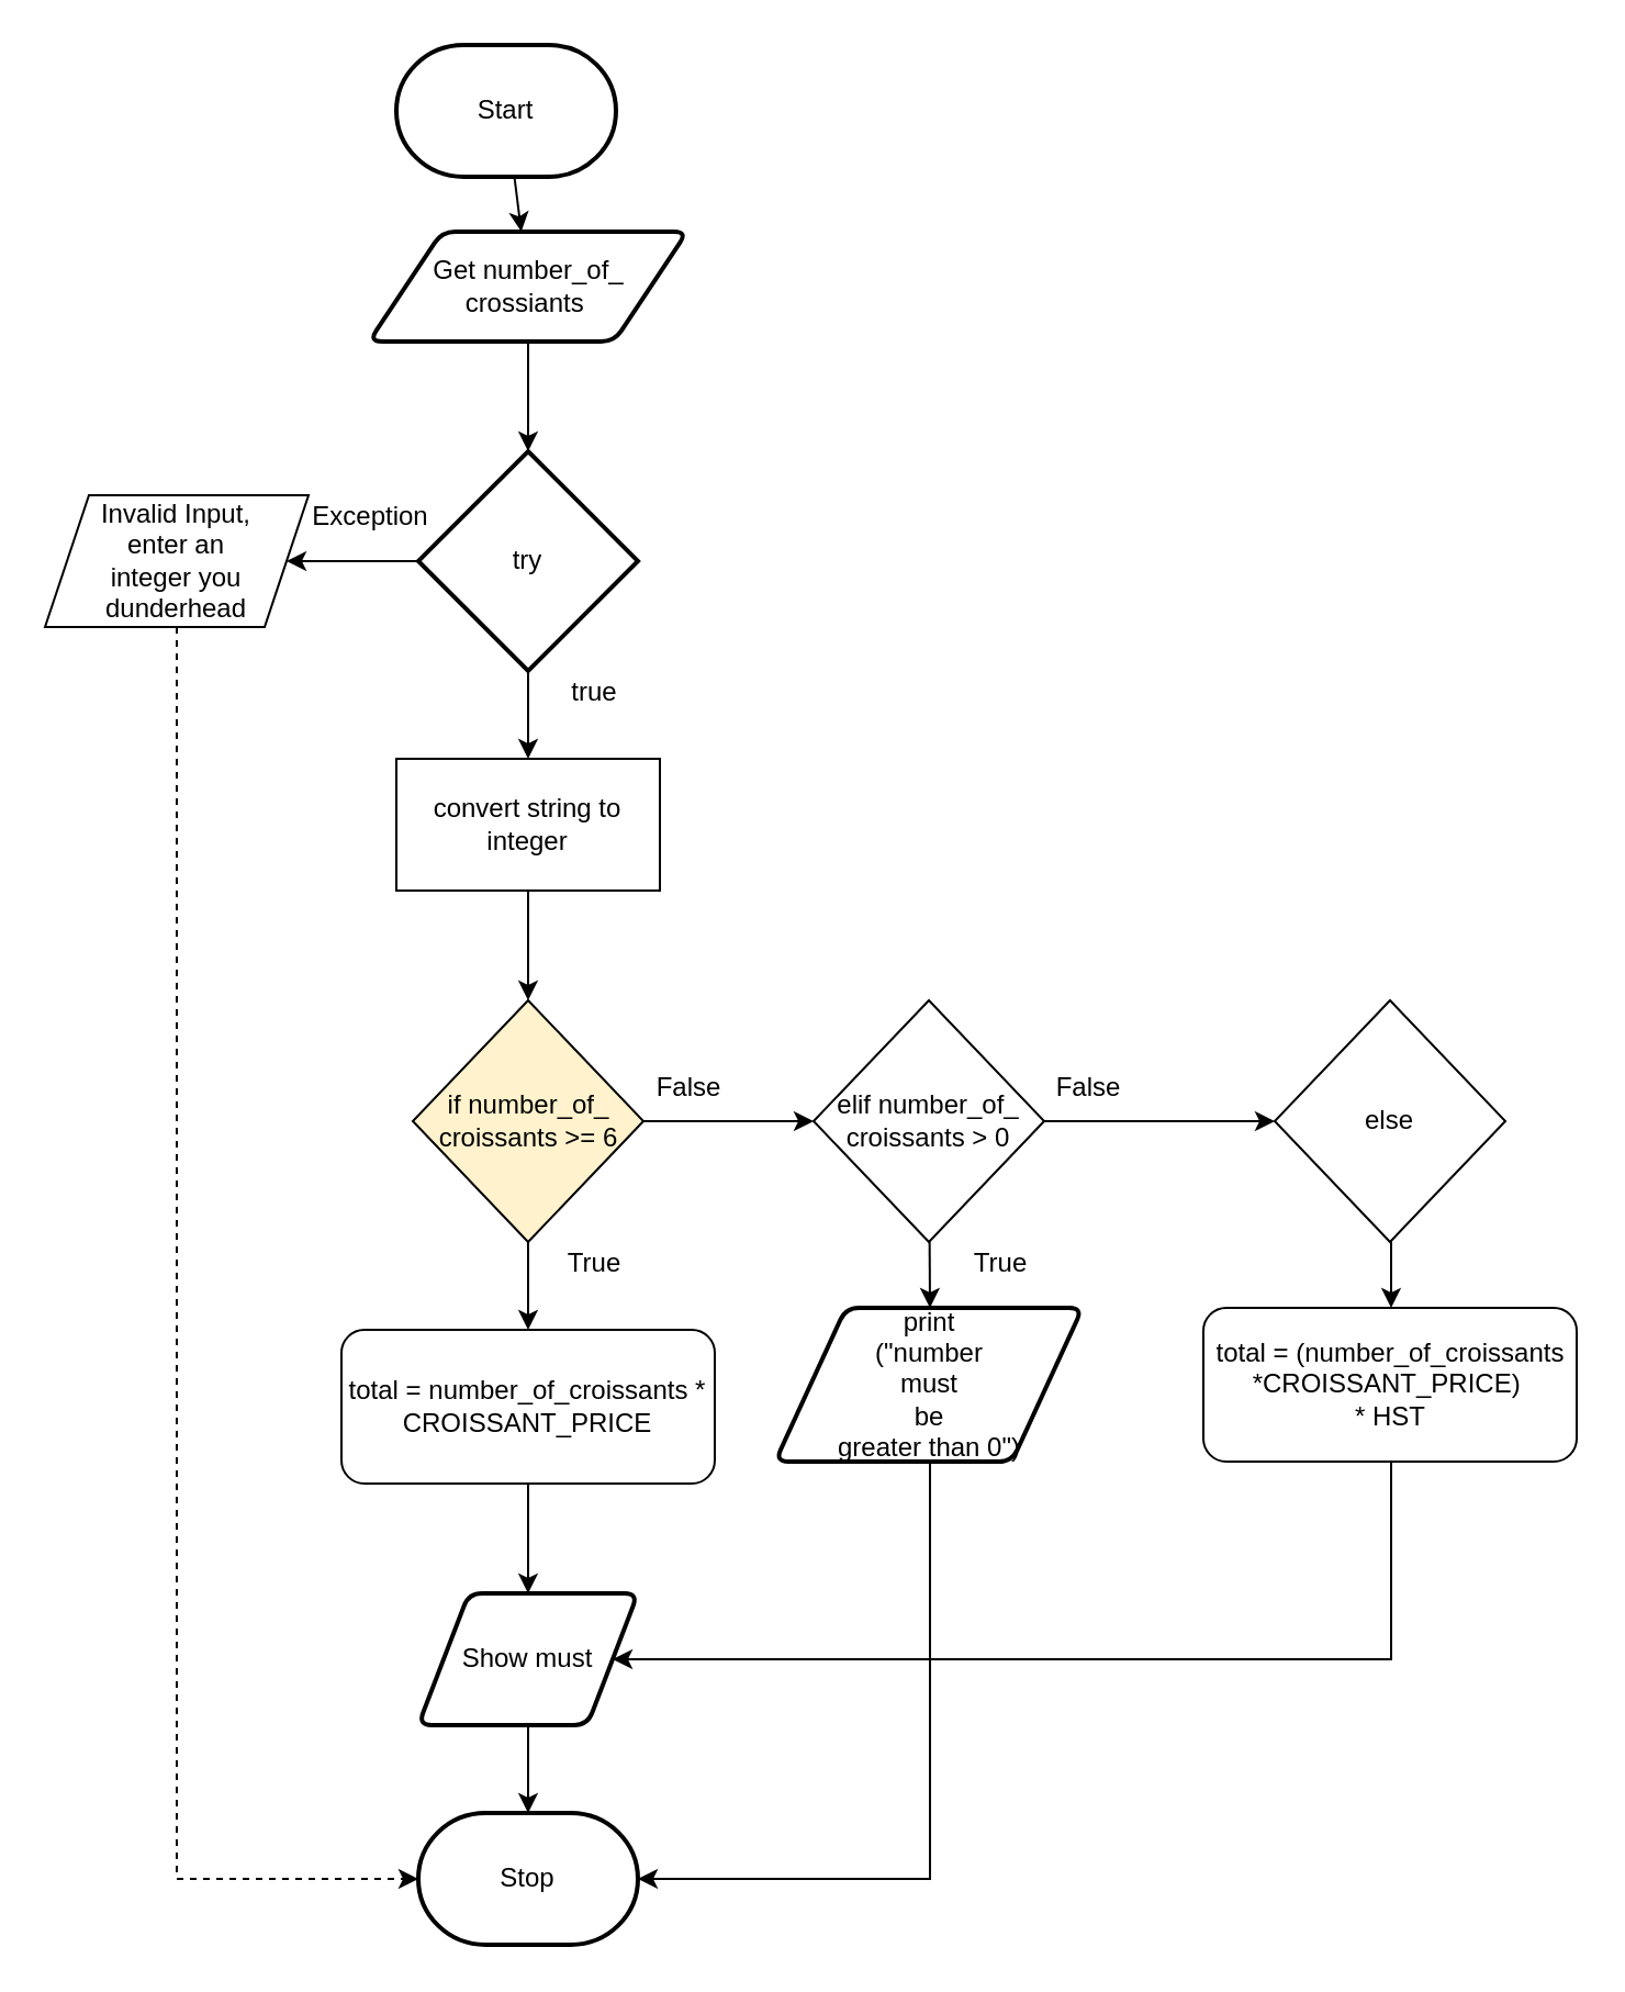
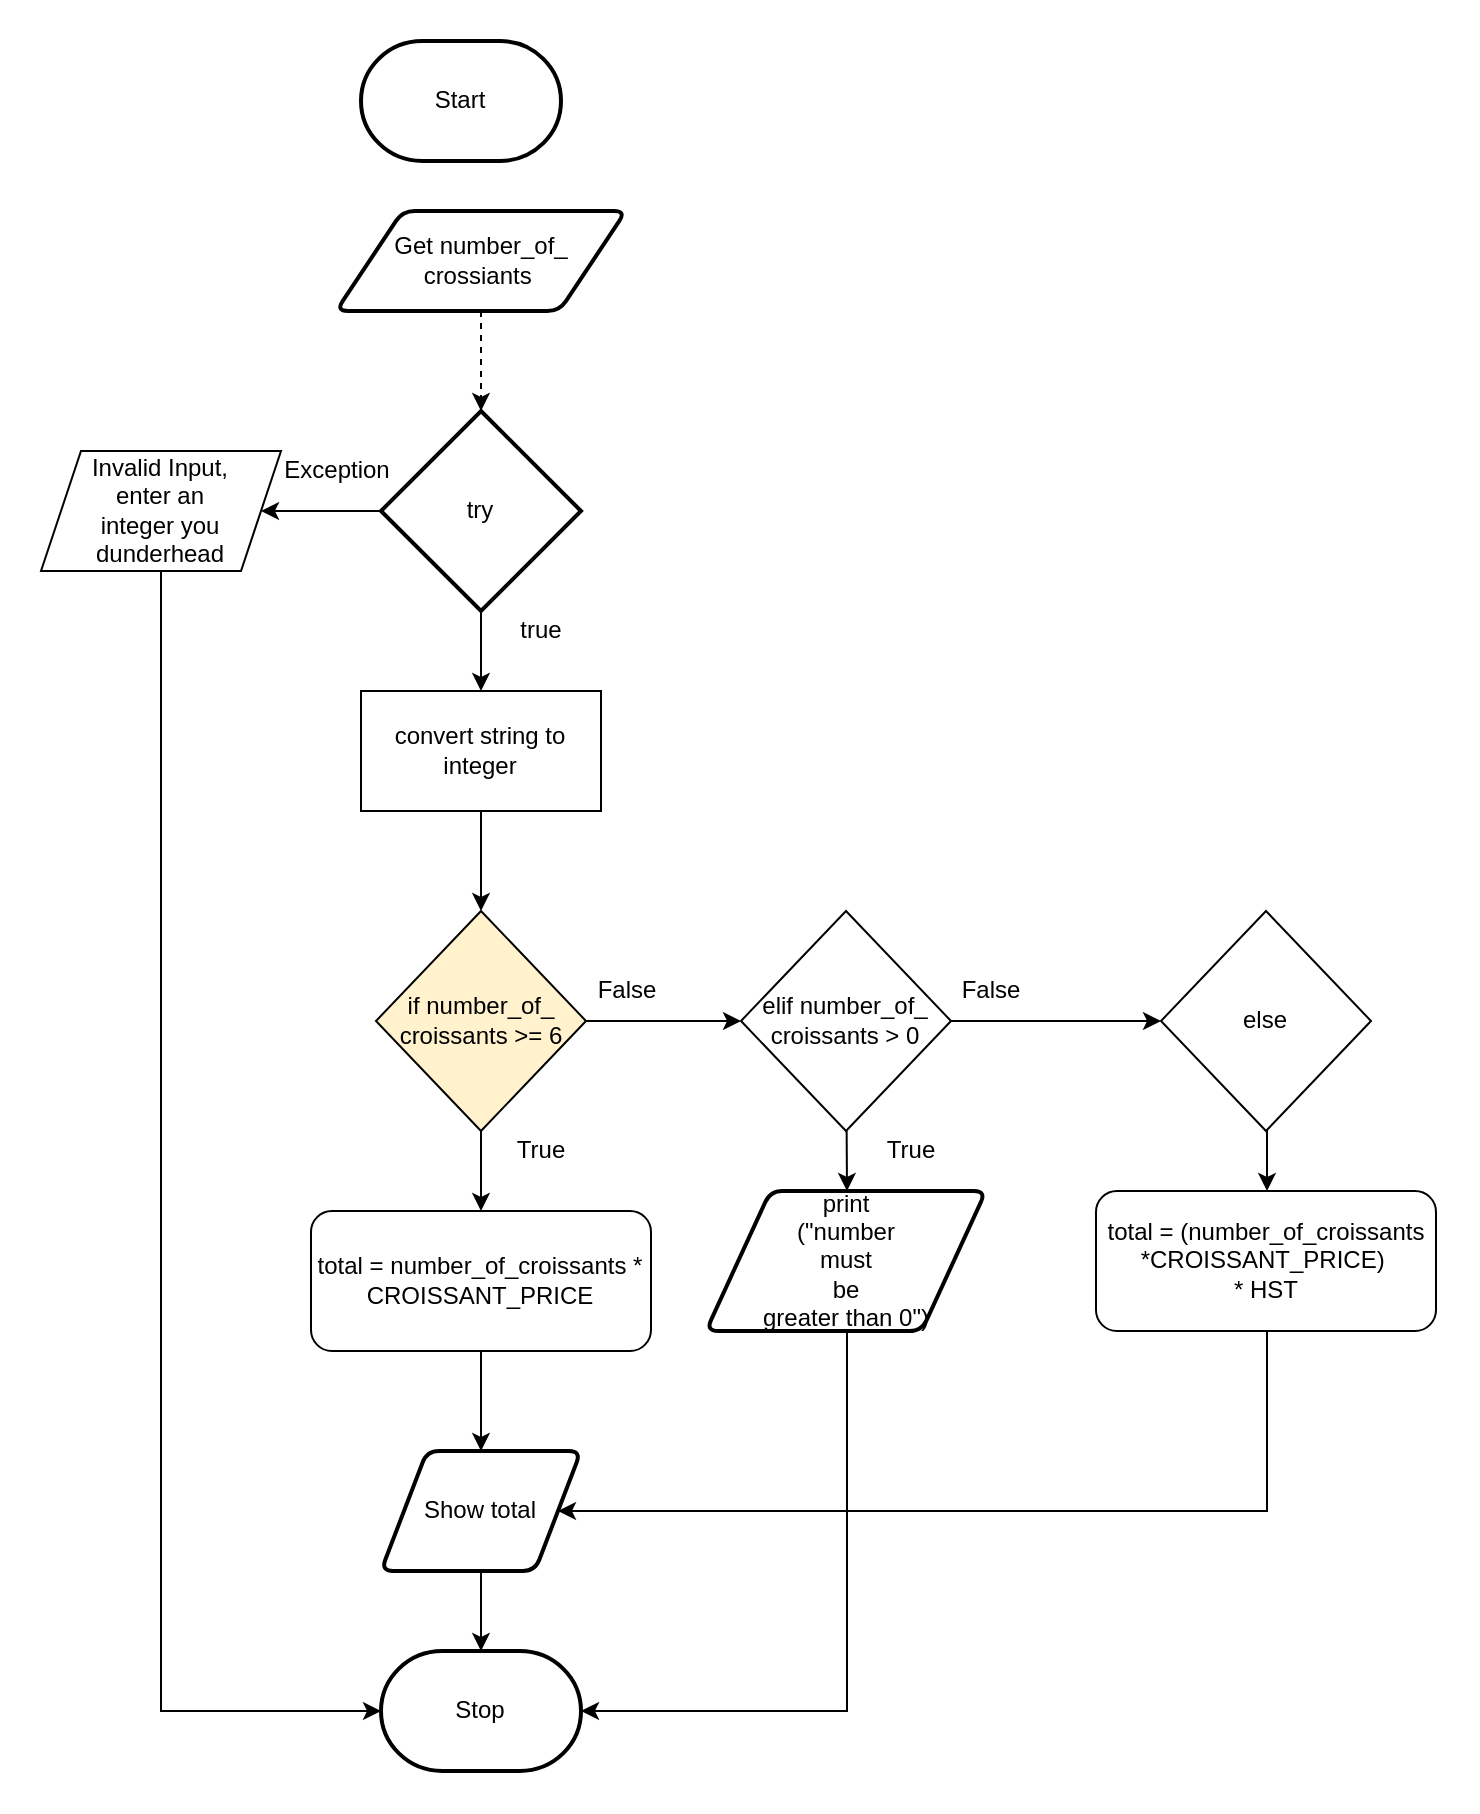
  <mxCell id="0" />
  <mxCell id="1" parent="0" />
- <mxCell id="2" style="edgeStyle=none;html=1;" parent="1" source="3" target="4" edge="1"><mxGeometry relative="1" as="geometry" /></mxCell>
  <mxCell id="3" value="Start" style="strokeWidth=2;html=1;shape=mxgraph.flowchart.terminator;whiteSpace=wrap;" parent="1" vertex="1"><mxGeometry x="180" y="20" width="100" height="60" as="geometry" /></mxCell>
  <mxCell id="4" value="Get number_of_&lt;br&gt;crossiants&amp;nbsp;" style="shape=parallelogram;html=1;strokeWidth=2;perimeter=parallelogramPerimeter;whiteSpace=wrap;rounded=1;arcSize=12;size=0.23;" parent="1" vertex="1"><mxGeometry x="167.5" y="105" width="145" height="50" as="geometry" /></mxCell>
- <mxCell id="5" value="" style="endArrow=classic;html=1;exitX=0.5;exitY=1;exitDx=0;exitDy=0;" parent="1" source="4" target="8" edge="1"><mxGeometry width="50" height="50" relative="1" as="geometry"><mxPoint x="260" y="175" as="sourcePoint" /><mxPoint x="240" y="195" as="targetPoint" /></mxGeometry></mxCell>
+ <mxCell id="5" value="" style="endArrow=classic;html=1;exitX=0.5;exitY=1;exitDx=0;exitDy=0;dashed=1;" parent="1" source="4" target="8" edge="1"><mxGeometry width="50" height="50" relative="1" as="geometry"><mxPoint x="260" y="175" as="sourcePoint" /><mxPoint x="240" y="195" as="targetPoint" /></mxGeometry></mxCell>
  <mxCell id="6" style="edgeStyle=none;html=1;" parent="1" source="8" edge="1"><mxGeometry relative="1" as="geometry"><mxPoint x="240" y="345" as="targetPoint" /></mxGeometry></mxCell>
  <mxCell id="7" style="edgeStyle=none;html=1;" parent="1" source="8" edge="1"><mxGeometry relative="1" as="geometry"><mxPoint x="130" y="255" as="targetPoint" /></mxGeometry></mxCell>
  <mxCell id="8" value="try" style="strokeWidth=2;html=1;shape=mxgraph.flowchart.decision;whiteSpace=wrap;" parent="1" vertex="1"><mxGeometry x="190" y="205" width="100" height="100" as="geometry" /></mxCell>
  <mxCell id="9" style="edgeStyle=none;html=1;" parent="1" source="10" edge="1"><mxGeometry relative="1" as="geometry"><mxPoint x="240" y="455" as="targetPoint" /></mxGeometry></mxCell>
  <mxCell id="10" value="&lt;span&gt;convert string to&lt;/span&gt;&lt;br&gt;&lt;span&gt;&amp;nbsp;integer&amp;nbsp;&lt;/span&gt;" style="rounded=0;whiteSpace=wrap;html=1;" parent="1" vertex="1"><mxGeometry x="180" y="345" width="120" height="60" as="geometry" /></mxCell>
- <mxCell id="11" style="edgeStyle=elbowEdgeStyle;html=1;rounded=0;entryX=0;entryY=0.5;entryDx=0;entryDy=0;entryPerimeter=0;dashed=1;" parent="1" source="12" target="32" edge="1"><mxGeometry relative="1" as="geometry"><mxPoint x="80" y="865" as="targetPoint" /><Array as="points"><mxPoint x="80" y="545" /></Array></mxGeometry></mxCell>
+ <mxCell id="11" style="edgeStyle=elbowEdgeStyle;html=1;rounded=0;entryX=0;entryY=0.5;entryDx=0;entryDy=0;entryPerimeter=0;" parent="1" source="12" target="32" edge="1"><mxGeometry relative="1" as="geometry"><mxPoint x="80" y="865" as="targetPoint" /><Array as="points"><mxPoint x="80" y="545" /></Array></mxGeometry></mxCell>
  <mxCell id="12" value="Invalid Input, &lt;br&gt;enter an &lt;br&gt;integer you dunderhead" style="shape=parallelogram;perimeter=parallelogramPerimeter;whiteSpace=wrap;html=1;fixedSize=1;" parent="1" vertex="1"><mxGeometry x="20" y="225" width="120" height="60" as="geometry" /></mxCell>
  <mxCell id="13" style="edgeStyle=none;html=1;" parent="1" source="15" edge="1"><mxGeometry relative="1" as="geometry"><mxPoint x="240" y="605" as="targetPoint" /></mxGeometry></mxCell>
  <mxCell id="14" style="edgeStyle=none;html=1;" parent="1" source="15" edge="1"><mxGeometry relative="1" as="geometry"><mxPoint x="370" y="510" as="targetPoint" /></mxGeometry></mxCell>
  <mxCell id="15" value="if number_of_&lt;br&gt;croissants &amp;gt;= 6" style="rhombus;whiteSpace=wrap;html=1;direction=south;fillColor=#fff2cc;" parent="1" vertex="1"><mxGeometry x="187.5" y="455" width="105" height="110" as="geometry" /></mxCell>
  <mxCell id="16" style="edgeStyle=none;html=1;" parent="1" source="17" edge="1"><mxGeometry relative="1" as="geometry"><mxPoint x="240" y="725" as="targetPoint" /></mxGeometry></mxCell>
  <mxCell id="17" value="total = number_of_croissants * CROISSANT_PRICE" style="rounded=1;whiteSpace=wrap;html=1;" parent="1" vertex="1"><mxGeometry x="155" y="605" width="170" height="70" as="geometry" /></mxCell>
  <mxCell id="18" value="True" style="text;html=1;align=center;verticalAlign=middle;resizable=0;points=[];autosize=1;strokeColor=none;fillColor=none;" parent="1" vertex="1"><mxGeometry x="250" y="565" width="40" height="20" as="geometry" /></mxCell>
  <mxCell id="19" value="False" style="text;html=1;align=center;verticalAlign=middle;resizable=0;points=[];autosize=1;strokeColor=none;fillColor=none;" parent="1" vertex="1"><mxGeometry x="292.5" y="485" width="40" height="20" as="geometry" /></mxCell>
  <mxCell id="20" style="edgeStyle=none;html=1;" parent="1" source="22" edge="1"><mxGeometry relative="1" as="geometry"><mxPoint x="423" y="595" as="targetPoint" /></mxGeometry></mxCell>
  <mxCell id="21" style="edgeStyle=none;html=1;" parent="1" source="22" edge="1"><mxGeometry relative="1" as="geometry"><mxPoint x="580" y="510" as="targetPoint" /></mxGeometry></mxCell>
  <mxCell id="22" value="elif number_of_&lt;br&gt;croissants &amp;gt; 0" style="rhombus;whiteSpace=wrap;html=1;direction=south;" parent="1" vertex="1"><mxGeometry x="370" y="455" width="105" height="110" as="geometry" /></mxCell>
  <mxCell id="23" value="True" style="text;html=1;align=center;verticalAlign=middle;resizable=0;points=[];autosize=1;strokeColor=none;fillColor=none;" parent="1" vertex="1"><mxGeometry x="435" y="565" width="40" height="20" as="geometry" /></mxCell>
  <mxCell id="24" style="edgeStyle=elbowEdgeStyle;html=1;" parent="1" source="25" edge="1"><mxGeometry relative="1" as="geometry"><mxPoint x="240" y="825" as="targetPoint" /></mxGeometry></mxCell>
- <mxCell id="25" value="Show must" style="shape=parallelogram;html=1;strokeWidth=2;perimeter=parallelogramPerimeter;whiteSpace=wrap;rounded=1;arcSize=12;size=0.23;" parent="1" vertex="1"><mxGeometry x="190" y="725" width="100" height="60" as="geometry" /></mxCell>
+ <mxCell id="25" value="Show total" style="shape=parallelogram;html=1;strokeWidth=2;perimeter=parallelogramPerimeter;whiteSpace=wrap;rounded=1;arcSize=12;size=0.23;" parent="1" vertex="1"><mxGeometry x="190" y="725" width="100" height="60" as="geometry" /></mxCell>
  <mxCell id="26" style="edgeStyle=elbowEdgeStyle;rounded=0;html=1;strokeColor=default;entryX=1;entryY=0.5;entryDx=0;entryDy=0;entryPerimeter=0;" parent="1" source="27" target="32" edge="1"><mxGeometry relative="1" as="geometry"><mxPoint x="422.5" y="835" as="targetPoint" /><Array as="points"><mxPoint x="423" y="775" /></Array></mxGeometry></mxCell>
  <mxCell id="27" value="print&lt;br&gt;(&quot;number &lt;br&gt;must &lt;br&gt;be &lt;br&gt;greater than 0&quot;)" style="shape=parallelogram;html=1;strokeWidth=2;perimeter=parallelogramPerimeter;whiteSpace=wrap;rounded=1;arcSize=12;size=0.23;" parent="1" vertex="1"><mxGeometry x="352.5" y="595" width="140" height="70" as="geometry" /></mxCell>
  <mxCell id="28" value="False" style="text;html=1;align=center;verticalAlign=middle;resizable=0;points=[];autosize=1;strokeColor=none;fillColor=none;" parent="1" vertex="1"><mxGeometry x="475" y="485" width="40" height="20" as="geometry" /></mxCell>
  <mxCell id="29" style="edgeStyle=elbowEdgeStyle;html=1;entryX=1;entryY=0.5;entryDx=0;entryDy=0;strokeColor=default;rounded=0;" parent="1" source="30" target="25" edge="1"><mxGeometry relative="1" as="geometry"><mxPoint x="618" y="725" as="targetPoint" /><Array as="points"><mxPoint x="633" y="695" /><mxPoint x="618" y="675" /></Array></mxGeometry></mxCell>
  <mxCell id="30" value="total = (number_of_croissants *CROISSANT_PRICE)&amp;nbsp;&lt;br&gt;* HST" style="rounded=1;whiteSpace=wrap;html=1;" parent="1" vertex="1"><mxGeometry x="547.5" y="595" width="170" height="70" as="geometry" /></mxCell>
  <mxCell id="31" value="Exception" style="text;html=1;align=center;verticalAlign=middle;resizable=0;points=[];autosize=1;strokeColor=none;fillColor=none;" parent="1" vertex="1"><mxGeometry x="132.5" y="225" width="70" height="20" as="geometry" /></mxCell>
  <mxCell id="32" value="Stop" style="strokeWidth=2;html=1;shape=mxgraph.flowchart.terminator;whiteSpace=wrap;" parent="1" vertex="1"><mxGeometry x="190" y="825" width="100" height="60" as="geometry" /></mxCell>
  <mxCell id="33" value="true" style="text;html=1;align=center;verticalAlign=middle;resizable=0;points=[];autosize=1;strokeColor=none;fillColor=none;" parent="1" vertex="1"><mxGeometry x="250" y="305" width="40" height="20" as="geometry" /></mxCell>
  <mxCell id="34" style="edgeStyle=elbowEdgeStyle;rounded=0;html=1;strokeColor=default;" parent="1" source="35" target="30" edge="1"><mxGeometry relative="1" as="geometry" /></mxCell>
  <mxCell id="35" value="else" style="rhombus;whiteSpace=wrap;html=1;direction=south;" parent="1" vertex="1"><mxGeometry x="580" y="455" width="105" height="110" as="geometry" /></mxCell>
